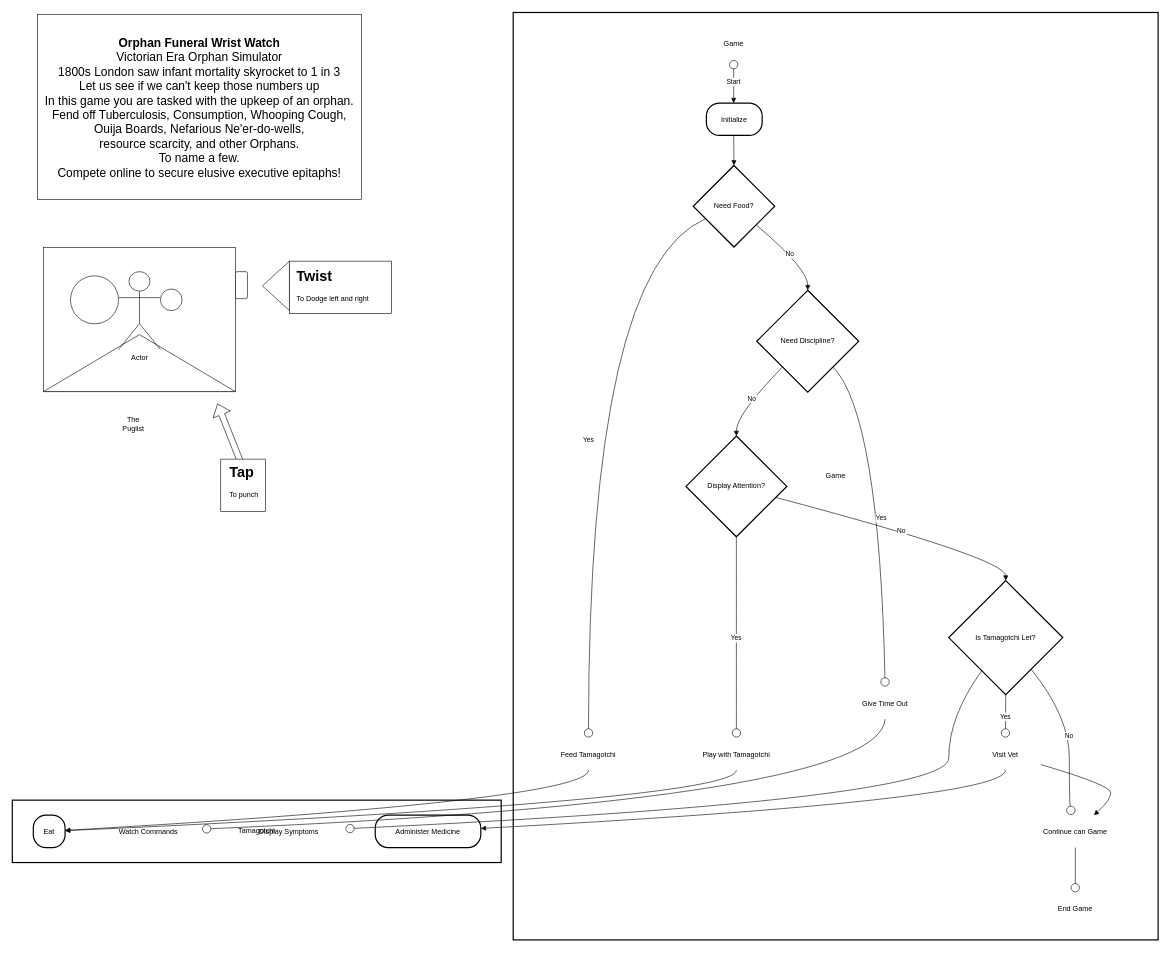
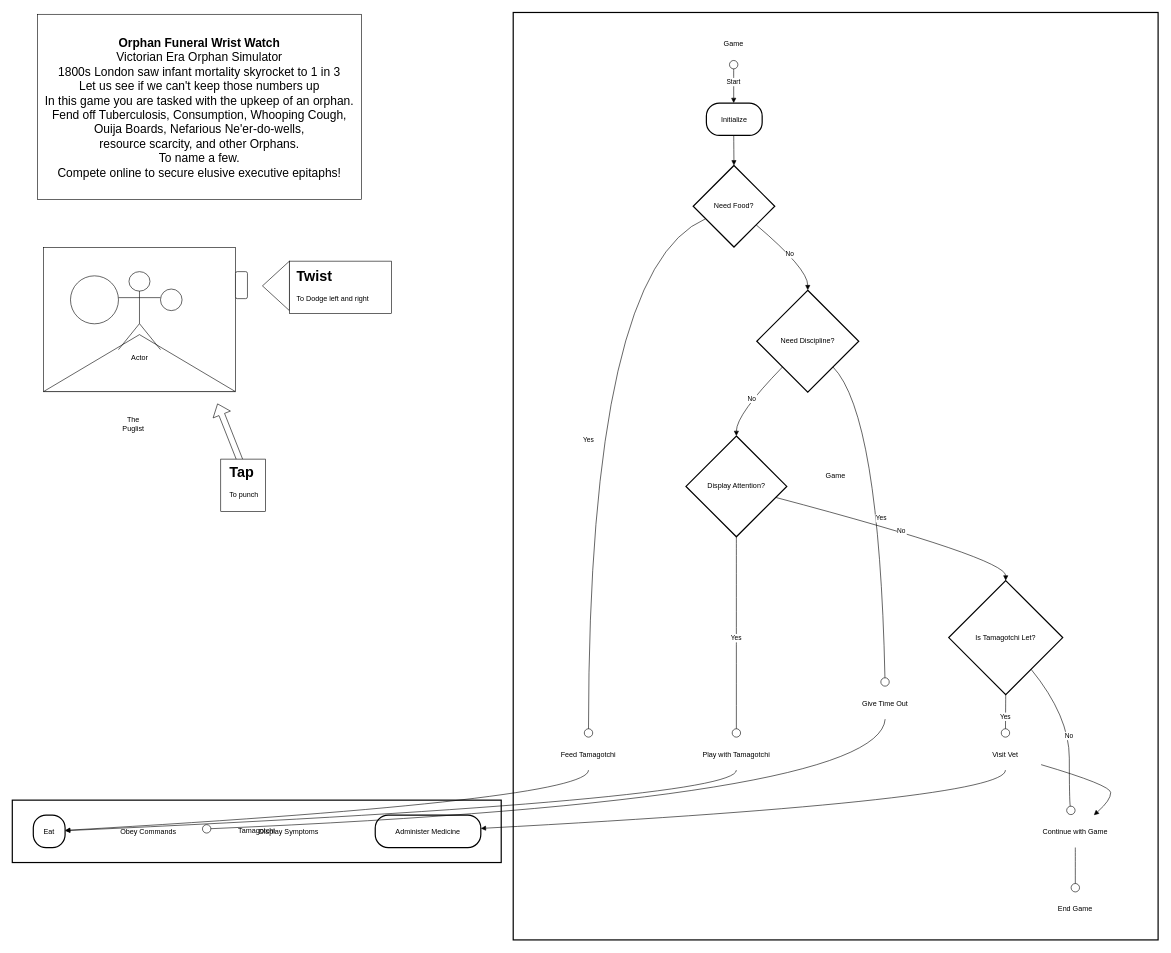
  <mxCell id="0" />
  <mxCell id="1" parent="0" />
  <mxCell id="2" value="Tamagotchi" style="whiteSpace=wrap;strokeWidth=2;" parent="1" vertex="1"><mxGeometry x="20" y="1333" width="815" height="104" as="geometry" /></mxCell>
  <mxCell id="3" value="Game" style="whiteSpace=wrap;strokeWidth=2;" parent="1" vertex="1"><mxGeometry x="855" y="20" width="1075" height="1546" as="geometry" /></mxCell>
  <mxCell id="4" value="Game" style="fillColor=none;strokeColor=none;" parent="1" vertex="1"><mxGeometry x="1172" y="45" width="101" height="54" as="geometry" /></mxCell>
  <mxCell id="5" value="Initialize" style="rounded=1;arcSize=40;strokeWidth=2" parent="1" vertex="1"><mxGeometry x="1177" y="171" width="93" height="54" as="geometry" /></mxCell>
  <mxCell id="6" value="Need Food?" style="rhombus;strokeWidth=2;whiteSpace=wrap;" parent="1" vertex="1"><mxGeometry x="1155" y="275" width="136" height="136" as="geometry" /></mxCell>
  <mxCell id="7" value="Feed Tamagotchi" style="fillColor=none;strokeColor=none;" parent="1" vertex="1"><mxGeometry x="890" y="1229" width="181" height="54" as="geometry" /></mxCell>
  <mxCell id="8" value="Need Discipline?" style="rhombus;strokeWidth=2;whiteSpace=wrap;" parent="1" vertex="1"><mxGeometry x="1261" y="483" width="170" height="170" as="geometry" /></mxCell>
  <mxCell id="9" value="Give Time Out" style="fillColor=none;strokeColor=none;" parent="1" vertex="1"><mxGeometry x="1394" y="1144" width="162" height="54" as="geometry" /></mxCell>
  <mxCell id="10" value="Display Attention?" style="rhombus;strokeWidth=2;whiteSpace=wrap;" parent="1" vertex="1"><mxGeometry x="1143" y="726" width="168" height="168" as="geometry" /></mxCell>
  <mxCell id="11" value="Play with Tamagotchi" style="fillColor=none;strokeColor=none;" parent="1" vertex="1"><mxGeometry x="1121" y="1229" width="212" height="54" as="geometry" /></mxCell>
  <mxCell id="12" value="Is Tamagotchi Let?" style="rhombus;strokeWidth=2;whiteSpace=wrap;" parent="1" vertex="1"><mxGeometry x="1581" y="967" width="190" height="190" as="geometry" /></mxCell>
  <mxCell id="13" value="Visit Vet" style="fillColor=none;strokeColor=none;" parent="1" vertex="1"><mxGeometry x="1616" y="1229" width="119" height="54" as="geometry" /></mxCell>
- <mxCell id="14" value="Continue can Game" style="fillColor=none;strokeColor=none;" parent="1" vertex="1"><mxGeometry x="1689" y="1358" width="206" height="54" as="geometry" /></mxCell>
+ <mxCell id="14" value="Continue with Game" style="fillColor=none;strokeColor=none;" parent="1" vertex="1"><mxGeometry x="1689" y="1358" width="206" height="54" as="geometry" /></mxCell>
  <mxCell id="15" value="End Game" style="fillColor=none;strokeColor=none;" parent="1" vertex="1"><mxGeometry x="1726" y="1487" width="132" height="54" as="geometry" /></mxCell>
  <mxCell id="16" value="Eat" style="rounded=1;arcSize=40;strokeWidth=2" parent="1" vertex="1"><mxGeometry x="55" y="1358" width="53" height="54" as="geometry" /></mxCell>
- <mxCell id="17" value="Watch Commands" style="fillColor=none;strokeColor=none;" parent="1" vertex="1"><mxGeometry x="158" y="1358" width="178" height="54" as="geometry" /></mxCell>
+ <mxCell id="17" value="Obey Commands" style="fillColor=none;strokeColor=none;" parent="1" vertex="1"><mxGeometry x="158" y="1358" width="178" height="54" as="geometry" /></mxCell>
  <mxCell id="18" value="Display Symptoms" style="fillColor=none;strokeColor=none;" parent="1" vertex="1"><mxGeometry x="387" y="1358" width="188" height="54" as="geometry" /></mxCell>
  <mxCell id="19" value="Administer Medicine" style="rounded=1;arcSize=40;strokeWidth=2" parent="1" vertex="1"><mxGeometry x="625" y="1358" width="176" height="54" as="geometry" /></mxCell>
  <mxCell id="20" value="Start" style="curved=1;startArrow=circle;startFill=0;endArrow=block;exitX=0.5;exitY=1;entryX=0.49;entryY=0.01;" parent="1" source="4" target="5" edge="1"><mxGeometry relative="1" as="geometry"><Array as="points" /></mxGeometry></mxCell>
  <mxCell id="21" value="" style="curved=1;startArrow=none;endArrow=block;exitX=0.49;exitY=1.01;entryX=0.5;entryY=0;" parent="1" source="5" target="6" edge="1"><mxGeometry relative="1" as="geometry"><Array as="points" /></mxGeometry></mxCell>
  <mxCell id="22" value="Yes" style="curved=1;startArrow=none;endArrow=circle;endFill=0;exitX=0;exitY=0.72;entryX=0.5;entryY=0;" parent="1" source="6" target="7" edge="1"><mxGeometry relative="1" as="geometry"><Array as="points"><mxPoint x="981" y="447" /></Array></mxGeometry></mxCell>
  <mxCell id="23" value="No" style="curved=1;startArrow=none;endArrow=block;exitX=1;exitY=0.92;entryX=0.5;entryY=0;" parent="1" source="6" target="8" edge="1"><mxGeometry relative="1" as="geometry"><Array as="points"><mxPoint x="1346" y="447" /></Array></mxGeometry></mxCell>
  <mxCell id="24" value="Yes" style="curved=1;startArrow=none;endArrow=circle;endFill=0;exitX=0.99;exitY=1;entryX=0.5;entryY=0;" parent="1" source="8" target="9" edge="1"><mxGeometry relative="1" as="geometry"><Array as="points"><mxPoint x="1465" y="690" /></Array></mxGeometry></mxCell>
  <mxCell id="25" value="No" style="curved=1;startArrow=none;endArrow=block;exitX=0.01;exitY=1;entryX=0.5;entryY=0;" parent="1" source="8" target="10" edge="1"><mxGeometry relative="1" as="geometry"><Array as="points"><mxPoint x="1227" y="690" /></Array></mxGeometry></mxCell>
  <mxCell id="26" value="Yes" style="curved=1;startArrow=none;endArrow=circle;endFill=0;exitX=0.5;exitY=1;entryX=0.5;entryY=0;" parent="1" source="10" target="11" edge="1"><mxGeometry relative="1" as="geometry"><Array as="points" /></mxGeometry></mxCell>
  <mxCell id="27" value="No" style="curved=1;startArrow=none;endArrow=block;exitX=1;exitY=0.64;entryX=0.5;entryY=0;" parent="1" source="10" target="12" edge="1"><mxGeometry relative="1" as="geometry"><Array as="points"><mxPoint x="1676" y="930" /></Array></mxGeometry></mxCell>
  <mxCell id="28" value="Yes" style="curved=1;startArrow=none;endArrow=circle;endFill=0;exitX=0.5;exitY=1;entryX=0.5;entryY=0;" parent="1" source="12" target="13" edge="1"><mxGeometry relative="1" as="geometry"><Array as="points" /></mxGeometry></mxCell>
  <mxCell id="29" value="No" style="curved=1;startArrow=none;endArrow=circle;endFill=0;exitX=0.9;exitY=1;entryX=0.47;entryY=0;" parent="1" source="12" target="14" edge="1"><mxGeometry relative="1" as="geometry"><Array as="points"><mxPoint x="1782" y="1193" /><mxPoint x="1782" y="1333" /></Array></mxGeometry></mxCell>
  <mxCell id="30" value="" style="curved=1;startArrow=none;endArrow=block;exitX=1;exitY=0.83;entryX=0.65;entryY=0;" parent="1" source="13" target="14" edge="1"><mxGeometry relative="1" as="geometry"><Array as="points"><mxPoint x="1851" y="1308" /><mxPoint x="1851" y="1333" /></Array></mxGeometry></mxCell>
  <mxCell id="31" value="" style="curved=1;startArrow=none;endArrow=circle;endFill=0;exitX=0.5;exitY=1;entryX=0.5;entryY=0;" parent="1" source="14" target="15" edge="1"><mxGeometry relative="1" as="geometry"><Array as="points" /></mxGeometry></mxCell>
  <mxCell id="32" value="" style="curved=1;startArrow=none;endArrow=block;exitX=0.5;exitY=1;entryX=1.01;entryY=0.47;" parent="1" source="7" target="16" edge="1"><mxGeometry relative="1" as="geometry"><Array as="points"><mxPoint x="981" y="1333" /></Array></mxGeometry></mxCell>
  <mxCell id="33" value="" style="curved=1;startArrow=none;endArrow=circle;endFill=0;exitX=0.5;exitY=1;entryX=1;entryY=0.43;" parent="1" source="9" target="17" edge="1"><mxGeometry relative="1" as="geometry"><Array as="points"><mxPoint x="1465" y="1333" /></Array></mxGeometry></mxCell>
  <mxCell id="34" value="" style="curved=1;startArrow=none;endArrow=block;exitX=0.5;exitY=1;entryX=1.01;entryY=0.48;" parent="1" source="11" target="16" edge="1"><mxGeometry relative="1" as="geometry"><Array as="points"><mxPoint x="1227" y="1333" /></Array></mxGeometry></mxCell>
- <mxCell id="35" value="" style="curved=1;startArrow=none;endArrow=circle;endFill=0;exitX=0.14;exitY=1;entryX=1;entryY=0.42;" parent="1" source="12" target="18" edge="1"><mxGeometry relative="1" as="geometry"><Array as="points"><mxPoint x="1581" y="1193" /><mxPoint x="1581" y="1333" /></Array></mxGeometry></mxCell>
  <mxCell id="36" value="" style="curved=1;startArrow=none;endArrow=block;exitX=0.5;exitY=1;entryX=1;entryY=0.41;" parent="1" source="13" target="19" edge="1"><mxGeometry relative="1" as="geometry"><Array as="points"><mxPoint x="1676" y="1333" /></Array></mxGeometry></mxCell>
  <mxCell id="37" value="" style="rounded=0;whiteSpace=wrap;html=1;" parent="1" vertex="1"><mxGeometry x="72" y="412" width="320" height="240" as="geometry" /></mxCell>
  <mxCell id="38" value="The Puglist" style="text;html=1;align=center;verticalAlign=middle;whiteSpace=wrap;rounded=0;" parent="1" vertex="1"><mxGeometry x="192" y="691" width="60" height="30" as="geometry" /></mxCell>
  <mxCell id="39" value="" style="triangle;whiteSpace=wrap;html=1;rotation=-90;" parent="1" vertex="1"><mxGeometry x="184.5" y="444.5" width="95" height="320" as="geometry" /></mxCell>
  <mxCell id="40" value="Actor" style="shape=umlActor;verticalLabelPosition=bottom;verticalAlign=top;html=1;outlineConnect=0;" parent="1" vertex="1"><mxGeometry x="197" y="452" width="70" height="130" as="geometry" /></mxCell>
  <mxCell id="41" value="" style="ellipse;whiteSpace=wrap;html=1;aspect=fixed;" parent="1" vertex="1"><mxGeometry x="267" y="481" width="36" height="36" as="geometry" /></mxCell>
  <mxCell id="42" value="" style="ellipse;whiteSpace=wrap;html=1;aspect=fixed;" parent="1" vertex="1"><mxGeometry x="117" y="459" width="80" height="80" as="geometry" /></mxCell>
  <mxCell id="43" value="" style="rounded=1;whiteSpace=wrap;html=1;" parent="1" vertex="1"><mxGeometry x="392" y="452" width="20" height="45" as="geometry" /></mxCell>
  <mxCell id="44" value="" style="triangle;whiteSpace=wrap;html=1;rotation=-180;" parent="1" vertex="1"><mxGeometry x="437" y="434.5" width="45" height="82.5" as="geometry" /></mxCell>
  <mxCell id="45" value="" style="rounded=0;whiteSpace=wrap;html=1;" parent="1" vertex="1"><mxGeometry x="482" y="434.5" width="170" height="87.5" as="geometry" /></mxCell>
  <mxCell id="46" value="&lt;h1 style=&quot;margin-top: 0px;&quot;&gt;Twist&lt;/h1&gt;&lt;p&gt;To Dodge left and right&lt;/p&gt;" style="text;html=1;whiteSpace=wrap;overflow=hidden;rounded=0;" parent="1" vertex="1"><mxGeometry x="492" y="439" width="180" height="120" as="geometry" /></mxCell>
  <mxCell id="47" value="" style="shape=flexArrow;endArrow=classic;html=1;rounded=0;entryX=0.5;entryY=1;entryDx=0;entryDy=0;" parent="1" edge="1"><mxGeometry width="50" height="50" relative="1" as="geometry"><mxPoint x="412" y="798.5" as="sourcePoint" /><mxPoint x="362" y="672" as="targetPoint" /></mxGeometry></mxCell>
  <mxCell id="48" value="" style="rounded=0;whiteSpace=wrap;html=1;" parent="1" vertex="1"><mxGeometry x="367.5" y="764.5" width="74.5" height="87.5" as="geometry" /></mxCell>
  <mxCell id="49" value="&lt;h1 style=&quot;margin-top: 0px;&quot;&gt;Tap&lt;/h1&gt;&lt;p&gt;To punch&lt;/p&gt;" style="text;html=1;whiteSpace=wrap;overflow=hidden;rounded=0;" parent="1" vertex="1"><mxGeometry x="379.75" y="764.5" width="180" height="120" as="geometry" /></mxCell>
  <mxCell id="50" value="&lt;b&gt;&lt;font style=&quot;font-size: 20px;&quot;&gt;Orphan Funeral Wrist Watch&lt;/font&gt;&lt;/b&gt;&lt;div&gt;&lt;font style=&quot;font-size: 20px;&quot;&gt;Victorian Era Orphan Simulator&lt;/font&gt;&lt;/div&gt;&lt;div&gt;&lt;span style=&quot;font-size: 20px;&quot;&gt;1800s London saw infant mortality skyrocket to 1 in 3&lt;/span&gt;&lt;/div&gt;&lt;div&gt;&lt;span style=&quot;font-size: 20px;&quot;&gt;Let us see if we can't keep those numbers up&lt;/span&gt;&lt;/div&gt;&lt;div&gt;&lt;span style=&quot;font-size: 20px;&quot;&gt;In this game you are tasked with the upkeep of an orphan.&lt;/span&gt;&lt;/div&gt;&lt;div&gt;&lt;span style=&quot;font-size: 20px; background-color: transparent; color: light-dark(rgb(0, 0, 0), rgb(255, 255, 255));&quot;&gt;Fend off Tuberculosis, Consumption, Whooping Cough,&lt;/span&gt;&lt;/div&gt;&lt;div&gt;&lt;span style=&quot;font-size: 20px;&quot;&gt;Ouija Boards, Nefarious Ne'er-do-wells,&lt;/span&gt;&lt;/div&gt;&lt;div&gt;&lt;span style=&quot;font-size: 20px;&quot;&gt;resource scarcity, and other Orphans.&lt;br&gt;To name a few.&lt;/span&gt;&lt;/div&gt;&lt;div&gt;&lt;span style=&quot;font-size: 20px;&quot;&gt;Compete online to secure elusive executive epitaphs!&lt;/span&gt;&lt;/div&gt;" style="rounded=0;whiteSpace=wrap;html=1;" vertex="1" parent="1"><mxGeometry x="62" y="23" width="540" height="309" as="geometry" /></mxCell>
